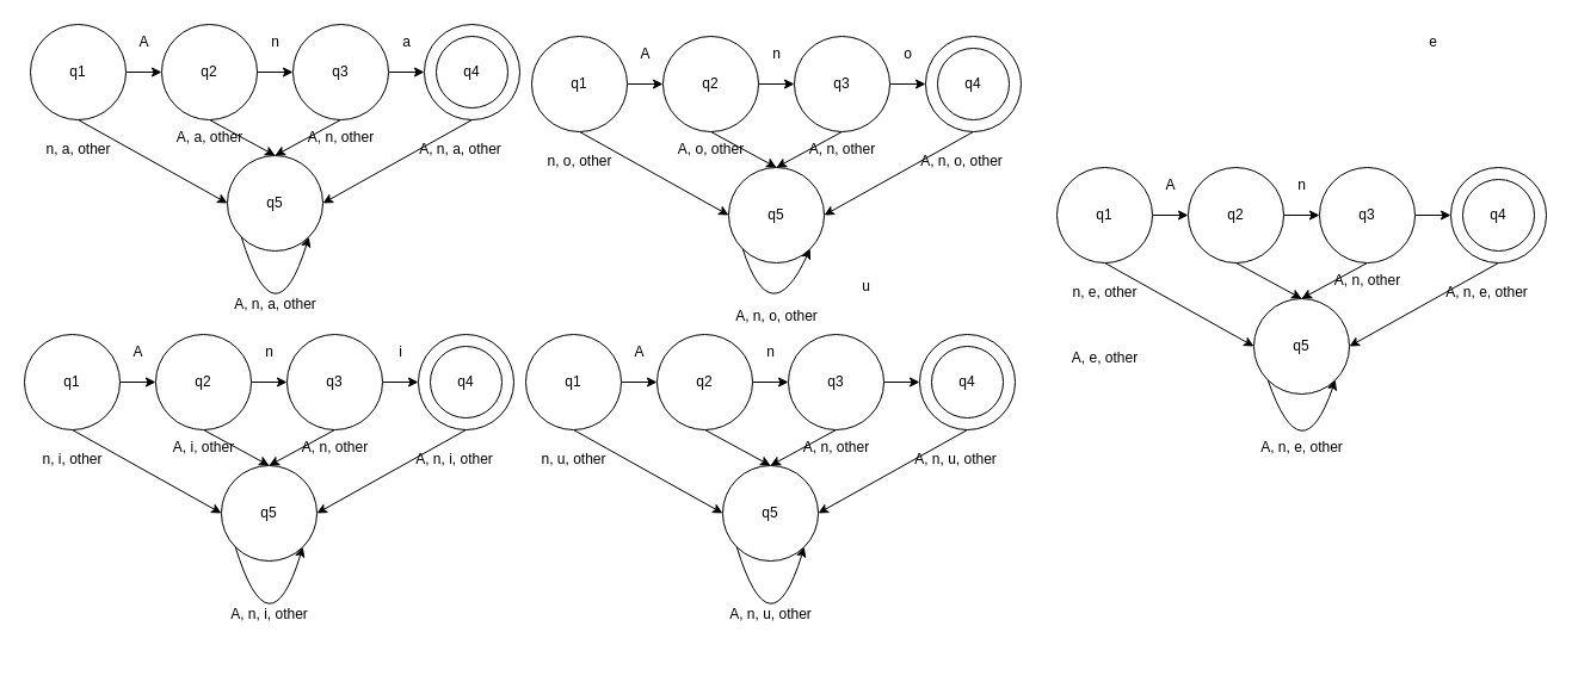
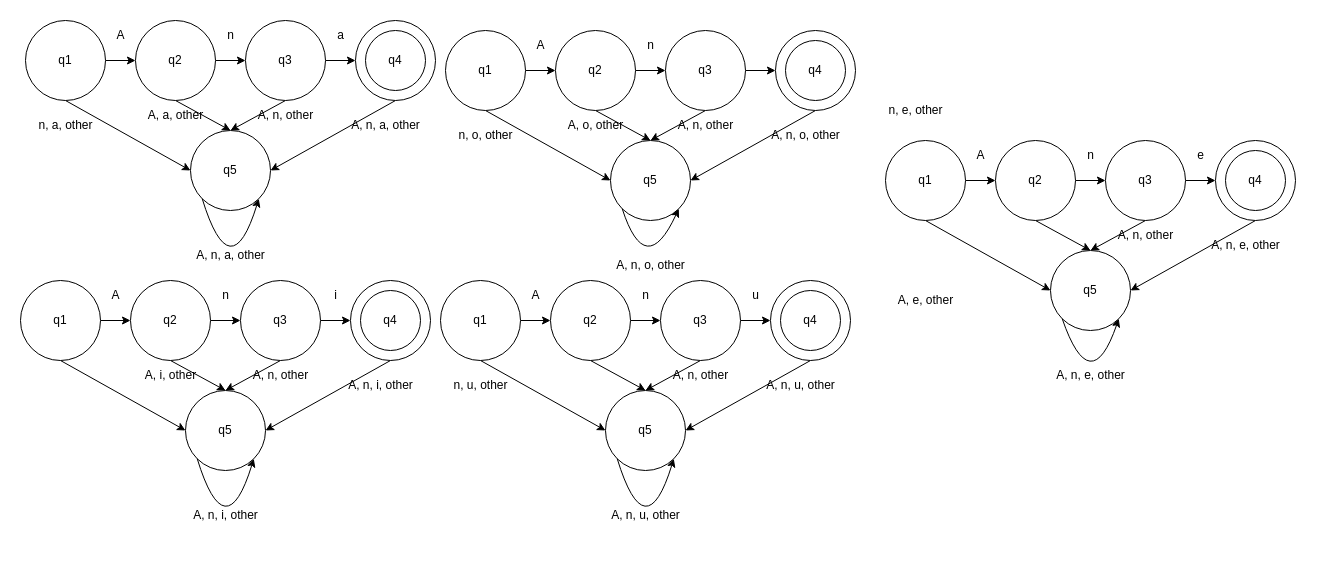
  <mxCell id="0" />
  <mxCell id="1" parent="0" />
  <mxCell id="2" style="edgeStyle=none;html=1;exitX=1;exitY=0.5;exitDx=0;exitDy=0;" parent="1" source="4" target="7" edge="1"><mxGeometry relative="1" as="geometry" /></mxCell>
  <mxCell id="3" style="edgeStyle=none;html=1;exitX=0.5;exitY=1;exitDx=0;exitDy=0;entryX=0;entryY=0.5;entryDx=0;entryDy=0;" parent="1" source="4" target="17" edge="1"><mxGeometry relative="1" as="geometry" /></mxCell>
  <mxCell id="4" value="q1" style="ellipse;whiteSpace=wrap;html=1;" parent="1" vertex="1"><mxGeometry x="25" y="20" width="80" height="80" as="geometry" /></mxCell>
  <mxCell id="5" style="edgeStyle=none;html=1;exitX=1;exitY=0.5;exitDx=0;exitDy=0;entryX=0;entryY=0.5;entryDx=0;entryDy=0;" parent="1" source="7" target="10" edge="1"><mxGeometry relative="1" as="geometry" /></mxCell>
  <mxCell id="6" style="edgeStyle=none;html=1;exitX=0.5;exitY=1;exitDx=0;exitDy=0;entryX=0.5;entryY=0;entryDx=0;entryDy=0;" parent="1" source="7" target="17" edge="1"><mxGeometry relative="1" as="geometry" /></mxCell>
  <mxCell id="7" value="q2" style="ellipse;whiteSpace=wrap;html=1;" parent="1" vertex="1"><mxGeometry x="135" y="20" width="80" height="80" as="geometry" /></mxCell>
  <mxCell id="8" style="edgeStyle=none;html=1;exitX=1;exitY=0.5;exitDx=0;exitDy=0;entryX=0;entryY=0.5;entryDx=0;entryDy=0;" parent="1" source="10" target="12" edge="1"><mxGeometry relative="1" as="geometry" /></mxCell>
  <mxCell id="9" style="edgeStyle=none;html=1;exitX=0.5;exitY=1;exitDx=0;exitDy=0;entryX=0.5;entryY=0;entryDx=0;entryDy=0;" parent="1" source="10" target="17" edge="1"><mxGeometry relative="1" as="geometry" /></mxCell>
  <mxCell id="10" value="q3" style="ellipse;whiteSpace=wrap;html=1;" parent="1" vertex="1"><mxGeometry x="245" y="20" width="80" height="80" as="geometry" /></mxCell>
  <mxCell id="11" style="edgeStyle=none;html=1;exitX=0.5;exitY=1;exitDx=0;exitDy=0;entryX=1;entryY=0.5;entryDx=0;entryDy=0;" parent="1" source="12" target="17" edge="1"><mxGeometry relative="1" as="geometry" /></mxCell>
  <mxCell id="12" value="" style="ellipse;whiteSpace=wrap;html=1;" parent="1" vertex="1"><mxGeometry x="355" y="20" width="80" height="80" as="geometry" /></mxCell>
  <mxCell id="13" value="A" style="text;html=1;align=center;verticalAlign=middle;resizable=0;points=[];autosize=1;strokeColor=none;fillColor=none;" parent="1" vertex="1"><mxGeometry x="105" y="20" width="30" height="30" as="geometry" /></mxCell>
  <mxCell id="14" value="n" style="text;html=1;align=center;verticalAlign=middle;resizable=0;points=[];autosize=1;strokeColor=none;fillColor=none;" parent="1" vertex="1"><mxGeometry x="215" y="20" width="30" height="30" as="geometry" /></mxCell>
  <mxCell id="15" value="a" style="text;html=1;align=center;verticalAlign=middle;resizable=0;points=[];autosize=1;strokeColor=none;fillColor=none;" parent="1" vertex="1"><mxGeometry x="325" y="20" width="30" height="30" as="geometry" /></mxCell>
  <mxCell id="16" value="q4" style="ellipse;whiteSpace=wrap;html=1;" parent="1" vertex="1"><mxGeometry x="365" y="30" width="60" height="60" as="geometry" /></mxCell>
  <mxCell id="17" value="q5" style="ellipse;whiteSpace=wrap;html=1;" parent="1" vertex="1"><mxGeometry x="190" y="130" width="80" height="80" as="geometry" /></mxCell>
  <mxCell id="18" value="n, a, other" style="text;html=1;align=center;verticalAlign=middle;resizable=0;points=[];autosize=1;strokeColor=none;fillColor=none;" parent="1" vertex="1"><mxGeometry x="25" y="110" width="80" height="30" as="geometry" /></mxCell>
  <mxCell id="19" value="A, a, other" style="text;html=1;align=center;verticalAlign=middle;resizable=0;points=[];autosize=1;strokeColor=none;fillColor=none;" parent="1" vertex="1"><mxGeometry x="135" y="100" width="80" height="30" as="geometry" /></mxCell>
  <mxCell id="20" value="A, n, other" style="text;html=1;align=center;verticalAlign=middle;resizable=0;points=[];autosize=1;strokeColor=none;fillColor=none;" parent="1" vertex="1"><mxGeometry x="245" y="100" width="80" height="30" as="geometry" /></mxCell>
  <mxCell id="21" value="A, n, a, other" style="text;html=1;align=center;verticalAlign=middle;resizable=0;points=[];autosize=1;strokeColor=none;fillColor=none;" parent="1" vertex="1"><mxGeometry x="340" y="110" width="90" height="30" as="geometry" /></mxCell>
  <mxCell id="22" style="edgeStyle=orthogonalEdgeStyle;html=1;exitX=0;exitY=1;exitDx=0;exitDy=0;entryX=1;entryY=1;entryDx=0;entryDy=0;curved=1;" parent="1" source="17" target="17" edge="1"><mxGeometry relative="1" as="geometry"><Array as="points"><mxPoint x="230" y="290" /></Array></mxGeometry></mxCell>
  <mxCell id="23" value="A, n, a, other" style="text;html=1;align=center;verticalAlign=middle;resizable=0;points=[];autosize=1;strokeColor=none;fillColor=none;" parent="1" vertex="1"><mxGeometry x="185" y="240" width="90" height="30" as="geometry" /></mxCell>
  <mxCell id="24" style="edgeStyle=none;html=1;exitX=1;exitY=0.5;exitDx=0;exitDy=0;" parent="1" source="26" target="29" edge="1"><mxGeometry relative="1" as="geometry" /></mxCell>
  <mxCell id="25" style="edgeStyle=none;html=1;exitX=0.5;exitY=1;exitDx=0;exitDy=0;entryX=0;entryY=0.5;entryDx=0;entryDy=0;" parent="1" source="26" target="39" edge="1"><mxGeometry relative="1" as="geometry" /></mxCell>
  <mxCell id="26" value="q1" style="ellipse;whiteSpace=wrap;html=1;" parent="1" vertex="1"><mxGeometry x="20" y="280" width="80" height="80" as="geometry" /></mxCell>
  <mxCell id="27" style="edgeStyle=none;html=1;exitX=1;exitY=0.5;exitDx=0;exitDy=0;entryX=0;entryY=0.5;entryDx=0;entryDy=0;" parent="1" source="29" target="32" edge="1"><mxGeometry relative="1" as="geometry" /></mxCell>
  <mxCell id="28" style="edgeStyle=none;html=1;exitX=0.5;exitY=1;exitDx=0;exitDy=0;entryX=0.5;entryY=0;entryDx=0;entryDy=0;" parent="1" source="29" target="39" edge="1"><mxGeometry relative="1" as="geometry" /></mxCell>
  <mxCell id="29" value="q2" style="ellipse;whiteSpace=wrap;html=1;" parent="1" vertex="1"><mxGeometry x="130" y="280" width="80" height="80" as="geometry" /></mxCell>
  <mxCell id="30" style="edgeStyle=none;html=1;exitX=1;exitY=0.5;exitDx=0;exitDy=0;entryX=0;entryY=0.5;entryDx=0;entryDy=0;" parent="1" source="32" target="34" edge="1"><mxGeometry relative="1" as="geometry" /></mxCell>
  <mxCell id="31" style="edgeStyle=none;html=1;exitX=0.5;exitY=1;exitDx=0;exitDy=0;entryX=0.5;entryY=0;entryDx=0;entryDy=0;" parent="1" source="32" target="39" edge="1"><mxGeometry relative="1" as="geometry" /></mxCell>
  <mxCell id="32" value="q3" style="ellipse;whiteSpace=wrap;html=1;" parent="1" vertex="1"><mxGeometry x="240" y="280" width="80" height="80" as="geometry" /></mxCell>
  <mxCell id="33" style="edgeStyle=none;html=1;exitX=0.5;exitY=1;exitDx=0;exitDy=0;entryX=1;entryY=0.5;entryDx=0;entryDy=0;" parent="1" source="34" target="39" edge="1"><mxGeometry relative="1" as="geometry" /></mxCell>
  <mxCell id="34" value="" style="ellipse;whiteSpace=wrap;html=1;" parent="1" vertex="1"><mxGeometry x="350" y="280" width="80" height="80" as="geometry" /></mxCell>
  <mxCell id="35" value="A" style="text;html=1;align=center;verticalAlign=middle;resizable=0;points=[];autosize=1;strokeColor=none;fillColor=none;" parent="1" vertex="1"><mxGeometry x="100" y="280" width="30" height="30" as="geometry" /></mxCell>
  <mxCell id="36" value="n" style="text;html=1;align=center;verticalAlign=middle;resizable=0;points=[];autosize=1;strokeColor=none;fillColor=none;" parent="1" vertex="1"><mxGeometry x="210" y="280" width="30" height="30" as="geometry" /></mxCell>
  <mxCell id="37" value="i" style="text;html=1;align=center;verticalAlign=middle;resizable=0;points=[];autosize=1;strokeColor=none;fillColor=none;" parent="1" vertex="1"><mxGeometry x="320" y="280" width="30" height="30" as="geometry" /></mxCell>
  <mxCell id="38" value="q4" style="ellipse;whiteSpace=wrap;html=1;" parent="1" vertex="1"><mxGeometry x="360" y="290" width="60" height="60" as="geometry" /></mxCell>
  <mxCell id="39" value="q5" style="ellipse;whiteSpace=wrap;html=1;" parent="1" vertex="1"><mxGeometry x="185" y="390" width="80" height="80" as="geometry" /></mxCell>
- <mxCell id="40" value="n, i, other" style="text;html=1;align=center;verticalAlign=middle;resizable=0;points=[];autosize=1;strokeColor=none;fillColor=none;" parent="1" vertex="1"><mxGeometry x="25" y="370" width="70" height="30" as="geometry" /></mxCell>
  <mxCell id="41" value="A, i, other" style="text;html=1;align=center;verticalAlign=middle;resizable=0;points=[];autosize=1;strokeColor=none;fillColor=none;" parent="1" vertex="1"><mxGeometry x="135" y="360" width="70" height="30" as="geometry" /></mxCell>
  <mxCell id="42" value="A, n, other" style="text;html=1;align=center;verticalAlign=middle;resizable=0;points=[];autosize=1;strokeColor=none;fillColor=none;" parent="1" vertex="1"><mxGeometry x="240" y="360" width="80" height="30" as="geometry" /></mxCell>
  <mxCell id="43" value="A, n, i, other" style="text;html=1;align=center;verticalAlign=middle;resizable=0;points=[];autosize=1;strokeColor=none;fillColor=none;" parent="1" vertex="1"><mxGeometry x="335" y="370" width="90" height="30" as="geometry" /></mxCell>
  <mxCell id="44" style="edgeStyle=orthogonalEdgeStyle;html=1;exitX=0;exitY=1;exitDx=0;exitDy=0;entryX=1;entryY=1;entryDx=0;entryDy=0;curved=1;" parent="1" source="39" target="39" edge="1"><mxGeometry relative="1" as="geometry"><Array as="points"><mxPoint x="225" y="550" /></Array></mxGeometry></mxCell>
  <mxCell id="45" value="A, n, i, other" style="text;html=1;align=center;verticalAlign=middle;resizable=0;points=[];autosize=1;strokeColor=none;fillColor=none;" parent="1" vertex="1"><mxGeometry x="180" y="500" width="90" height="30" as="geometry" /></mxCell>
  <mxCell id="46" style="edgeStyle=none;html=1;exitX=1;exitY=0.5;exitDx=0;exitDy=0;" parent="1" source="48" target="51" edge="1"><mxGeometry relative="1" as="geometry" /></mxCell>
  <mxCell id="47" style="edgeStyle=none;html=1;exitX=0.5;exitY=1;exitDx=0;exitDy=0;entryX=0;entryY=0.5;entryDx=0;entryDy=0;" parent="1" source="48" target="61" edge="1"><mxGeometry relative="1" as="geometry" /></mxCell>
  <mxCell id="48" value="q1" style="ellipse;whiteSpace=wrap;html=1;" parent="1" vertex="1"><mxGeometry x="440" y="280" width="80" height="80" as="geometry" /></mxCell>
  <mxCell id="49" style="edgeStyle=none;html=1;exitX=1;exitY=0.5;exitDx=0;exitDy=0;entryX=0;entryY=0.5;entryDx=0;entryDy=0;" parent="1" source="51" target="54" edge="1"><mxGeometry relative="1" as="geometry" /></mxCell>
  <mxCell id="50" style="edgeStyle=none;html=1;exitX=0.5;exitY=1;exitDx=0;exitDy=0;entryX=0.5;entryY=0;entryDx=0;entryDy=0;" parent="1" source="51" target="61" edge="1"><mxGeometry relative="1" as="geometry" /></mxCell>
  <mxCell id="51" value="q2" style="ellipse;whiteSpace=wrap;html=1;" parent="1" vertex="1"><mxGeometry x="550" y="280" width="80" height="80" as="geometry" /></mxCell>
  <mxCell id="52" style="edgeStyle=none;html=1;exitX=1;exitY=0.5;exitDx=0;exitDy=0;entryX=0;entryY=0.5;entryDx=0;entryDy=0;" parent="1" source="54" target="56" edge="1"><mxGeometry relative="1" as="geometry" /></mxCell>
  <mxCell id="53" style="edgeStyle=none;html=1;exitX=0.5;exitY=1;exitDx=0;exitDy=0;entryX=0.5;entryY=0;entryDx=0;entryDy=0;" parent="1" source="54" target="61" edge="1"><mxGeometry relative="1" as="geometry" /></mxCell>
  <mxCell id="54" value="q3" style="ellipse;whiteSpace=wrap;html=1;" parent="1" vertex="1"><mxGeometry x="660" y="280" width="80" height="80" as="geometry" /></mxCell>
  <mxCell id="55" style="edgeStyle=none;html=1;exitX=0.5;exitY=1;exitDx=0;exitDy=0;entryX=1;entryY=0.5;entryDx=0;entryDy=0;" parent="1" source="56" target="61" edge="1"><mxGeometry relative="1" as="geometry" /></mxCell>
  <mxCell id="56" value="" style="ellipse;whiteSpace=wrap;html=1;" parent="1" vertex="1"><mxGeometry x="770" y="280" width="80" height="80" as="geometry" /></mxCell>
  <mxCell id="57" value="A" style="text;html=1;align=center;verticalAlign=middle;resizable=0;points=[];autosize=1;strokeColor=none;fillColor=none;" parent="1" vertex="1"><mxGeometry x="520" y="280" width="30" height="30" as="geometry" /></mxCell>
  <mxCell id="58" value="n" style="text;html=1;align=center;verticalAlign=middle;resizable=0;points=[];autosize=1;strokeColor=none;fillColor=none;" parent="1" vertex="1"><mxGeometry x="630" y="280" width="30" height="30" as="geometry" /></mxCell>
- <mxCell id="59" value="u" style="text;html=1;align=center;verticalAlign=middle;resizable=0;points=[];autosize=1;strokeColor=none;fillColor=none;" parent="1" vertex="1"><mxGeometry x="710" y="225" width="30" height="30" as="geometry" /></mxCell>
+ <mxCell id="59" value="u" style="text;html=1;align=center;verticalAlign=middle;resizable=0;points=[];autosize=1;strokeColor=none;fillColor=none;" parent="1" vertex="1"><mxGeometry x="740" y="280" width="30" height="30" as="geometry" /></mxCell>
  <mxCell id="60" value="q4" style="ellipse;whiteSpace=wrap;html=1;" parent="1" vertex="1"><mxGeometry x="780" y="290" width="60" height="60" as="geometry" /></mxCell>
  <mxCell id="61" value="q5" style="ellipse;whiteSpace=wrap;html=1;" parent="1" vertex="1"><mxGeometry x="605" y="390" width="80" height="80" as="geometry" /></mxCell>
  <mxCell id="62" value="n, u, other" style="text;html=1;align=center;verticalAlign=middle;resizable=0;points=[];autosize=1;strokeColor=none;fillColor=none;" parent="1" vertex="1"><mxGeometry x="440" y="370" width="80" height="30" as="geometry" /></mxCell>
  <mxCell id="63" value="A, n, other" style="text;html=1;align=center;verticalAlign=middle;resizable=0;points=[];autosize=1;strokeColor=none;fillColor=none;" parent="1" vertex="1"><mxGeometry x="660" y="360" width="80" height="30" as="geometry" /></mxCell>
  <mxCell id="64" value="A, n, u, other" style="text;html=1;align=center;verticalAlign=middle;resizable=0;points=[];autosize=1;strokeColor=none;fillColor=none;" parent="1" vertex="1"><mxGeometry x="755" y="370" width="90" height="30" as="geometry" /></mxCell>
  <mxCell id="65" style="edgeStyle=orthogonalEdgeStyle;html=1;exitX=0;exitY=1;exitDx=0;exitDy=0;entryX=1;entryY=1;entryDx=0;entryDy=0;curved=1;" parent="1" source="61" target="61" edge="1"><mxGeometry relative="1" as="geometry"><Array as="points"><mxPoint x="645" y="550" /></Array></mxGeometry></mxCell>
  <mxCell id="66" value="A, n, u, other" style="text;html=1;align=center;verticalAlign=middle;resizable=0;points=[];autosize=1;strokeColor=none;fillColor=none;" parent="1" vertex="1"><mxGeometry x="600" y="500" width="90" height="30" as="geometry" /></mxCell>
  <mxCell id="67" style="edgeStyle=none;html=1;exitX=1;exitY=0.5;exitDx=0;exitDy=0;" parent="1" source="69" target="72" edge="1"><mxGeometry relative="1" as="geometry" /></mxCell>
  <mxCell id="68" style="edgeStyle=none;html=1;exitX=0.5;exitY=1;exitDx=0;exitDy=0;entryX=0;entryY=0.5;entryDx=0;entryDy=0;" parent="1" source="69" target="82" edge="1"><mxGeometry relative="1" as="geometry" /></mxCell>
  <mxCell id="69" value="q1" style="ellipse;whiteSpace=wrap;html=1;" parent="1" vertex="1"><mxGeometry x="885" y="140" width="80" height="80" as="geometry" /></mxCell>
  <mxCell id="70" style="edgeStyle=none;html=1;exitX=1;exitY=0.5;exitDx=0;exitDy=0;entryX=0;entryY=0.5;entryDx=0;entryDy=0;" parent="1" source="72" target="75" edge="1"><mxGeometry relative="1" as="geometry" /></mxCell>
  <mxCell id="71" style="edgeStyle=none;html=1;exitX=0.5;exitY=1;exitDx=0;exitDy=0;entryX=0.5;entryY=0;entryDx=0;entryDy=0;" parent="1" source="72" target="82" edge="1"><mxGeometry relative="1" as="geometry" /></mxCell>
  <mxCell id="72" value="q2" style="ellipse;whiteSpace=wrap;html=1;" parent="1" vertex="1"><mxGeometry x="995" y="140" width="80" height="80" as="geometry" /></mxCell>
  <mxCell id="73" style="edgeStyle=none;html=1;exitX=1;exitY=0.5;exitDx=0;exitDy=0;entryX=0;entryY=0.5;entryDx=0;entryDy=0;" parent="1" source="75" target="77" edge="1"><mxGeometry relative="1" as="geometry" /></mxCell>
  <mxCell id="74" style="edgeStyle=none;html=1;exitX=0.5;exitY=1;exitDx=0;exitDy=0;entryX=0.5;entryY=0;entryDx=0;entryDy=0;" parent="1" source="75" target="82" edge="1"><mxGeometry relative="1" as="geometry" /></mxCell>
  <mxCell id="75" value="q3" style="ellipse;whiteSpace=wrap;html=1;" parent="1" vertex="1"><mxGeometry x="1105" y="140" width="80" height="80" as="geometry" /></mxCell>
  <mxCell id="76" style="edgeStyle=none;html=1;exitX=0.5;exitY=1;exitDx=0;exitDy=0;entryX=1;entryY=0.5;entryDx=0;entryDy=0;" parent="1" source="77" target="82" edge="1"><mxGeometry relative="1" as="geometry" /></mxCell>
  <mxCell id="77" value="" style="ellipse;whiteSpace=wrap;html=1;" parent="1" vertex="1"><mxGeometry x="1215" y="140" width="80" height="80" as="geometry" /></mxCell>
  <mxCell id="78" value="A" style="text;html=1;align=center;verticalAlign=middle;resizable=0;points=[];autosize=1;strokeColor=none;fillColor=none;" parent="1" vertex="1"><mxGeometry x="965" y="140" width="30" height="30" as="geometry" /></mxCell>
  <mxCell id="79" value="n" style="text;html=1;align=center;verticalAlign=middle;resizable=0;points=[];autosize=1;strokeColor=none;fillColor=none;" parent="1" vertex="1"><mxGeometry x="1075" y="140" width="30" height="30" as="geometry" /></mxCell>
- <mxCell id="80" value="e" style="text;html=1;align=center;verticalAlign=middle;resizable=0;points=[];autosize=1;strokeColor=none;fillColor=none;" parent="1" vertex="1"><mxGeometry x="1185" y="20" width="30" height="30" as="geometry" /></mxCell>
+ <mxCell id="80" value="e" style="text;html=1;align=center;verticalAlign=middle;resizable=0;points=[];autosize=1;strokeColor=none;fillColor=none;" parent="1" vertex="1"><mxGeometry x="1185" y="140" width="30" height="30" as="geometry" /></mxCell>
  <mxCell id="81" value="q4" style="ellipse;whiteSpace=wrap;html=1;" parent="1" vertex="1"><mxGeometry x="1225" y="150" width="60" height="60" as="geometry" /></mxCell>
  <mxCell id="82" value="q5" style="ellipse;whiteSpace=wrap;html=1;" parent="1" vertex="1"><mxGeometry x="1050" y="250" width="80" height="80" as="geometry" /></mxCell>
- <mxCell id="83" value="n, e, other" style="text;html=1;align=center;verticalAlign=middle;resizable=0;points=[];autosize=1;strokeColor=none;fillColor=none;" parent="1" vertex="1"><mxGeometry x="885" y="230" width="80" height="30" as="geometry" /></mxCell>
+ <mxCell id="83" value="n, e, other" style="text;html=1;align=center;verticalAlign=middle;resizable=0;points=[];autosize=1;strokeColor=none;fillColor=none;" parent="1" vertex="1"><mxGeometry x="875" y="95" width="80" height="30" as="geometry" /></mxCell>
  <mxCell id="84" value="A, e, other" style="text;html=1;align=center;verticalAlign=middle;resizable=0;points=[];autosize=1;strokeColor=none;fillColor=none;" parent="1" vertex="1"><mxGeometry x="885" y="285" width="80" height="30" as="geometry" /></mxCell>
  <mxCell id="85" value="A, n, other" style="text;html=1;align=center;verticalAlign=middle;resizable=0;points=[];autosize=1;strokeColor=none;fillColor=none;" parent="1" vertex="1"><mxGeometry x="1105" y="220" width="80" height="30" as="geometry" /></mxCell>
  <mxCell id="86" value="A, n, e, other" style="text;html=1;align=center;verticalAlign=middle;resizable=0;points=[];autosize=1;strokeColor=none;fillColor=none;" parent="1" vertex="1"><mxGeometry x="1200" y="230" width="90" height="30" as="geometry" /></mxCell>
  <mxCell id="87" value="A, n, e, other" style="text;html=1;align=center;verticalAlign=middle;resizable=0;points=[];autosize=1;strokeColor=none;fillColor=none;" parent="1" vertex="1"><mxGeometry x="1045" y="360" width="90" height="30" as="geometry" /></mxCell>
  <mxCell id="88" style="edgeStyle=none;html=1;exitX=1;exitY=0.5;exitDx=0;exitDy=0;" parent="1" source="90" target="93" edge="1"><mxGeometry relative="1" as="geometry" /></mxCell>
  <mxCell id="89" style="edgeStyle=none;html=1;exitX=0.5;exitY=1;exitDx=0;exitDy=0;entryX=0;entryY=0.5;entryDx=0;entryDy=0;" parent="1" source="90" target="103" edge="1"><mxGeometry relative="1" as="geometry" /></mxCell>
  <mxCell id="90" value="q1" style="ellipse;whiteSpace=wrap;html=1;" parent="1" vertex="1"><mxGeometry x="445" y="30" width="80" height="80" as="geometry" /></mxCell>
  <mxCell id="91" style="edgeStyle=none;html=1;exitX=1;exitY=0.5;exitDx=0;exitDy=0;entryX=0;entryY=0.5;entryDx=0;entryDy=0;" parent="1" source="93" target="96" edge="1"><mxGeometry relative="1" as="geometry" /></mxCell>
  <mxCell id="92" style="edgeStyle=none;html=1;exitX=0.5;exitY=1;exitDx=0;exitDy=0;entryX=0.5;entryY=0;entryDx=0;entryDy=0;" parent="1" source="93" target="103" edge="1"><mxGeometry relative="1" as="geometry" /></mxCell>
  <mxCell id="93" value="q2" style="ellipse;whiteSpace=wrap;html=1;" parent="1" vertex="1"><mxGeometry x="555" y="30" width="80" height="80" as="geometry" /></mxCell>
  <mxCell id="94" style="edgeStyle=none;html=1;exitX=1;exitY=0.5;exitDx=0;exitDy=0;entryX=0;entryY=0.5;entryDx=0;entryDy=0;" parent="1" source="96" target="98" edge="1"><mxGeometry relative="1" as="geometry" /></mxCell>
  <mxCell id="95" style="edgeStyle=none;html=1;exitX=0.5;exitY=1;exitDx=0;exitDy=0;entryX=0.5;entryY=0;entryDx=0;entryDy=0;" parent="1" source="96" target="103" edge="1"><mxGeometry relative="1" as="geometry" /></mxCell>
  <mxCell id="96" value="q3" style="ellipse;whiteSpace=wrap;html=1;" parent="1" vertex="1"><mxGeometry x="665" y="30" width="80" height="80" as="geometry" /></mxCell>
  <mxCell id="97" style="edgeStyle=none;html=1;exitX=0.5;exitY=1;exitDx=0;exitDy=0;entryX=1;entryY=0.5;entryDx=0;entryDy=0;" parent="1" source="98" target="103" edge="1"><mxGeometry relative="1" as="geometry" /></mxCell>
  <mxCell id="98" value="" style="ellipse;whiteSpace=wrap;html=1;" parent="1" vertex="1"><mxGeometry x="775" y="30" width="80" height="80" as="geometry" /></mxCell>
  <mxCell id="99" value="A" style="text;html=1;align=center;verticalAlign=middle;resizable=0;points=[];autosize=1;strokeColor=none;fillColor=none;" parent="1" vertex="1"><mxGeometry x="525" y="30" width="30" height="30" as="geometry" /></mxCell>
  <mxCell id="100" value="n" style="text;html=1;align=center;verticalAlign=middle;resizable=0;points=[];autosize=1;strokeColor=none;fillColor=none;" parent="1" vertex="1"><mxGeometry x="635" y="30" width="30" height="30" as="geometry" /></mxCell>
- <mxCell id="101" value="o" style="text;html=1;align=center;verticalAlign=middle;resizable=0;points=[];autosize=1;strokeColor=none;fillColor=none;" parent="1" vertex="1"><mxGeometry x="745" y="30" width="30" height="30" as="geometry" /></mxCell>
  <mxCell id="102" value="q4" style="ellipse;whiteSpace=wrap;html=1;" parent="1" vertex="1"><mxGeometry x="785" y="40" width="60" height="60" as="geometry" /></mxCell>
  <mxCell id="103" value="q5" style="ellipse;whiteSpace=wrap;html=1;" parent="1" vertex="1"><mxGeometry x="610" y="140" width="80" height="80" as="geometry" /></mxCell>
  <mxCell id="104" value="n, o, other" style="text;html=1;align=center;verticalAlign=middle;resizable=0;points=[];autosize=1;strokeColor=none;fillColor=none;" parent="1" vertex="1"><mxGeometry x="445" y="120" width="80" height="30" as="geometry" /></mxCell>
  <mxCell id="105" value="A, o, other" style="text;html=1;align=center;verticalAlign=middle;resizable=0;points=[];autosize=1;strokeColor=none;fillColor=none;" parent="1" vertex="1"><mxGeometry x="555" y="110" width="80" height="30" as="geometry" /></mxCell>
  <mxCell id="106" value="A, n, other" style="text;html=1;align=center;verticalAlign=middle;resizable=0;points=[];autosize=1;strokeColor=none;fillColor=none;" parent="1" vertex="1"><mxGeometry x="665" y="110" width="80" height="30" as="geometry" /></mxCell>
  <mxCell id="107" value="A, n, o, other" style="text;html=1;align=center;verticalAlign=middle;resizable=0;points=[];autosize=1;strokeColor=none;fillColor=none;" parent="1" vertex="1"><mxGeometry x="760" y="120" width="90" height="30" as="geometry" /></mxCell>
  <mxCell id="108" value="A, n, o, other" style="text;html=1;align=center;verticalAlign=middle;resizable=0;points=[];autosize=1;strokeColor=none;fillColor=none;" parent="1" vertex="1"><mxGeometry x="605" y="250" width="90" height="30" as="geometry" /></mxCell>
  <mxCell id="109" style="edgeStyle=orthogonalEdgeStyle;html=1;exitX=0;exitY=1;exitDx=0;exitDy=0;entryX=1;entryY=1;entryDx=0;entryDy=0;curved=1;" edge="1" parent="1" source="82" target="82"><mxGeometry relative="1" as="geometry"><Array as="points"><mxPoint x="1090" y="400" /></Array></mxGeometry></mxCell>
  <mxCell id="110" style="edgeStyle=orthogonalEdgeStyle;curved=1;html=1;exitX=0;exitY=1;exitDx=0;exitDy=0;entryX=1;entryY=1;entryDx=0;entryDy=0;" edge="1" parent="1" source="103" target="103"><mxGeometry relative="1" as="geometry"><Array as="points"><mxPoint x="645" y="280" /></Array></mxGeometry></mxCell>
